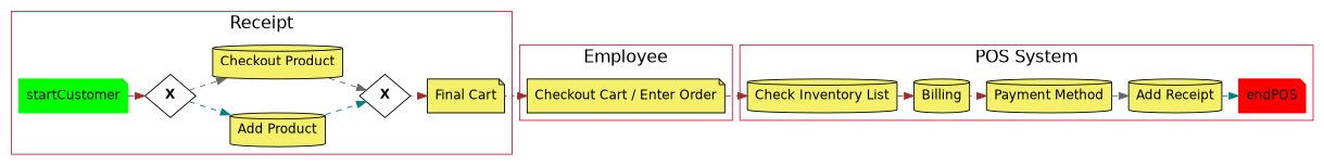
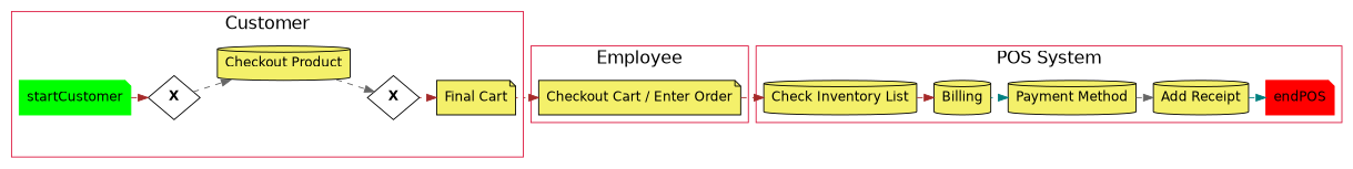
  digraph {
    bgcolor=white
    color=crimson
    compound=true
    fontname="DejaVu Sans"
    fontsize=18
    labeljust=c
    labelloc=t
    nodesep=.5
    rankdir=LR
    ranksep=.25
    splines=true
    node [fillcolor="#F4F06A" fontcolor=black fontname="DejaVu Sans" shape=cylinder style=filled]
    edge [color=brown fontname="DejaVu Sans" style=dashed]
    startCustomer [color=green fillcolor=green shape=note width=0.3]
    n2 [fillcolor=white height=.1 label=<<B>X</B>> shape=diamond width=.1]
    n3 [fillcolor=white height=.1 label=<<B>X</B>> shape=diamond width=.1]
-   "Add Product"
    n5 [label="Checkout Product"]
    "Final Cart" [shape=note]
    "Checkout Cart / Enter Order" [shape=note]
    endPOS [color=red fillcolor=red shape=note width=0.3]
    "Check Inventory List"
    Billing
    "Payment Method"
    n12 [label="Add Receipt"]
    subgraph cluster_1 {
-     label=Receipt
+     label=Customer
      startCustomer
      n2
      n3
-     "Add Product"
      n5
      "Final Cart"
    }
    subgraph cluster_2 {
      label=Employee
      "Checkout Cart / Enter Order"
    }
    subgraph cluster_3 {
      label="POS System"
      endPOS
      "Check Inventory List"
      Billing
      "Payment Method"
      n12
    }
    startCustomer -> n2
-   n2 -> "Add Product" [color=teal]
    n2 -> n5 [color=gray40]
    n3 -> "Final Cart" [style=dotted]
-   "Add Product" -> n3 [color=teal]
    n5 -> n3 [color=gray40]
    "Final Cart" -> "Checkout Cart / Enter Order" [style=dotted]
    "Checkout Cart / Enter Order" -> "Check Inventory List"
    "Check Inventory List" -> Billing
-   Billing -> "Payment Method" [style=dotted]
+   Billing -> "Payment Method" [color=teal style=dotted]
    "Payment Method" -> n12 [color=gray40]
    n12 -> endPOS [color=teal]
  }
